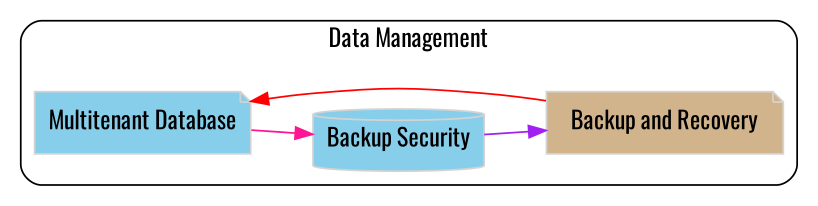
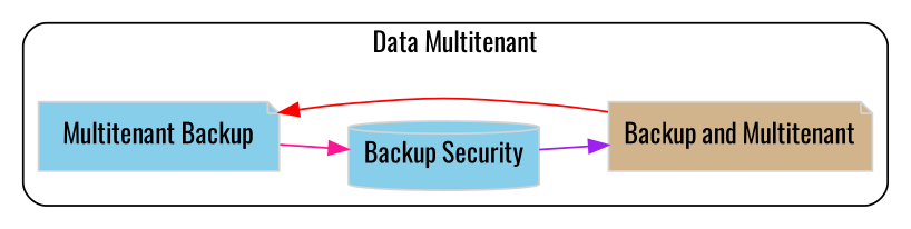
  digraph {
    fontname=Oswald
    rankdir=LR
    node [color=lightgrey fillcolor=skyblue fontname=Oswald shape=note style=filled]
    edge [fontname=Oswald]
-   n1 [label="Multitenant Database"]
+   n1 [label="Multitenant Backup"]
    n2 [label="Backup Security" shape=cylinder]
-   n3 [fillcolor=tan label="Backup and Recovery"]
+   n3 [fillcolor=tan label="Backup and Multitenant"]
    subgraph cluster_1 {
-     label="Data Management"
+     label="Data Multitenant"
      style=rounded
      n1
      n2
      n3
    }
    n1 -> n2 [color=deeppink]
    n2 -> n3 [color=purple]
    n3 -> n1 [color=red]
  }
